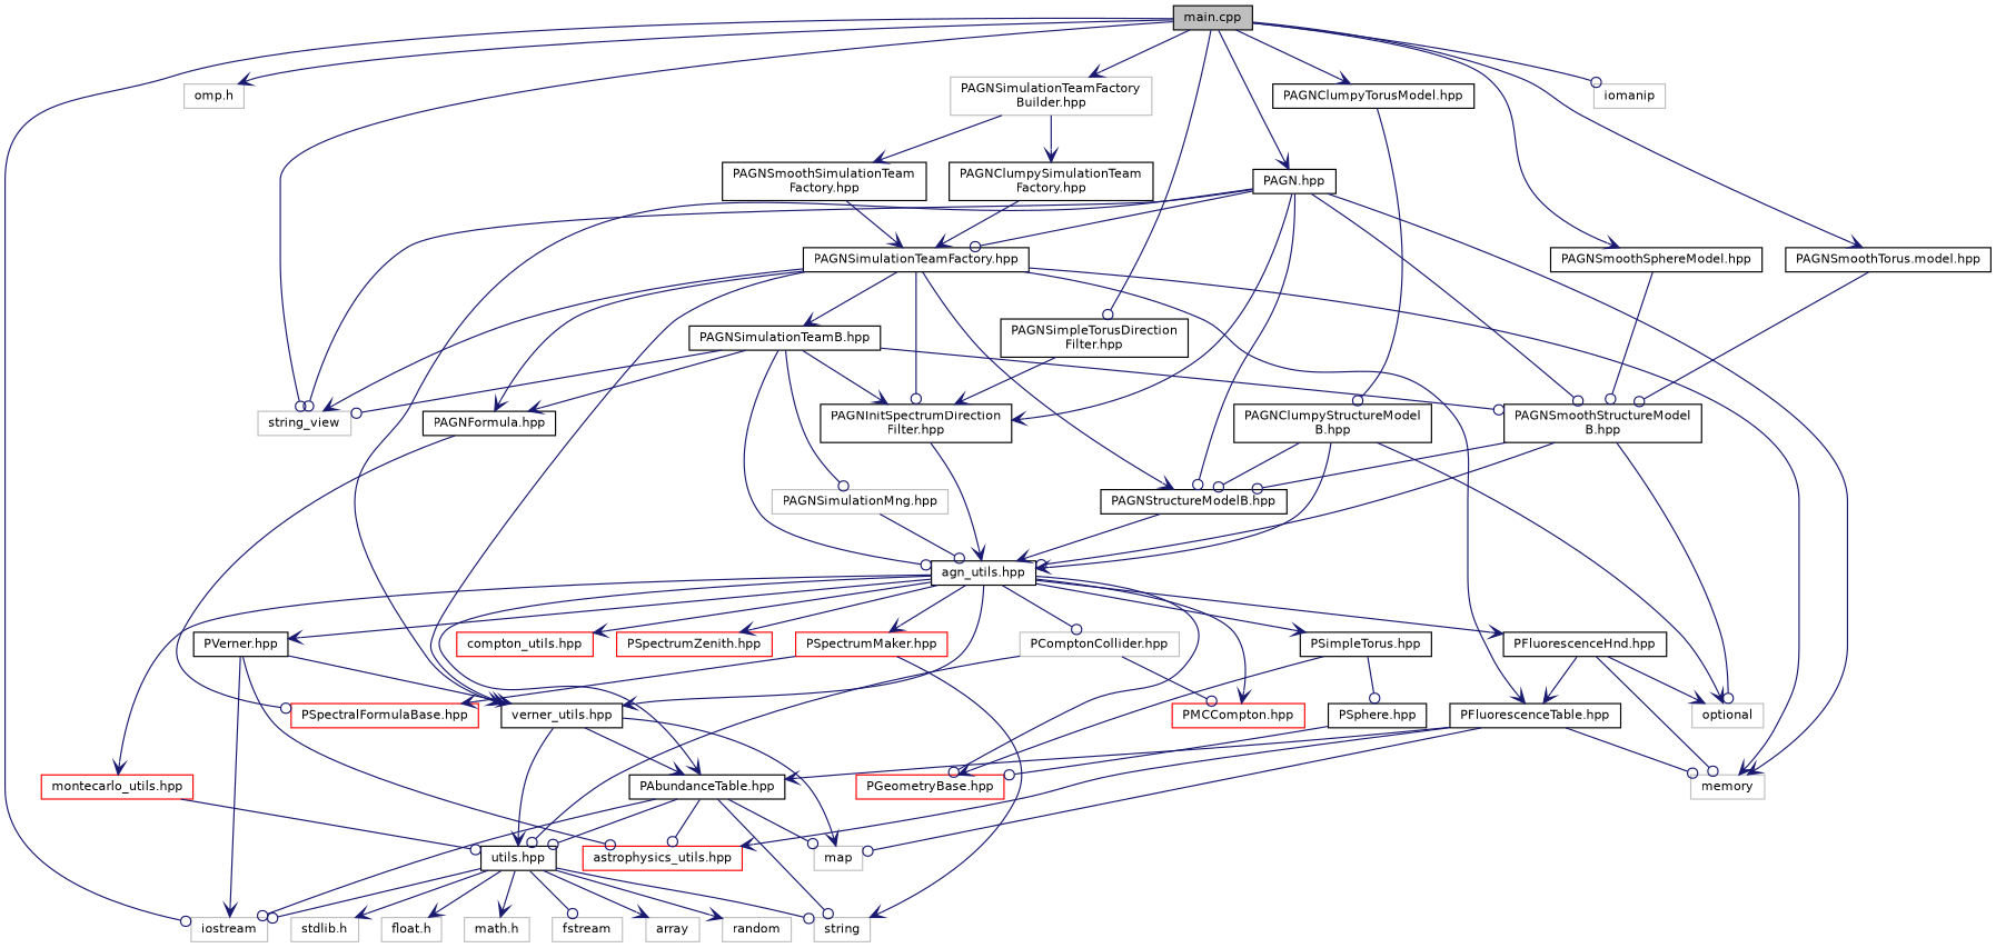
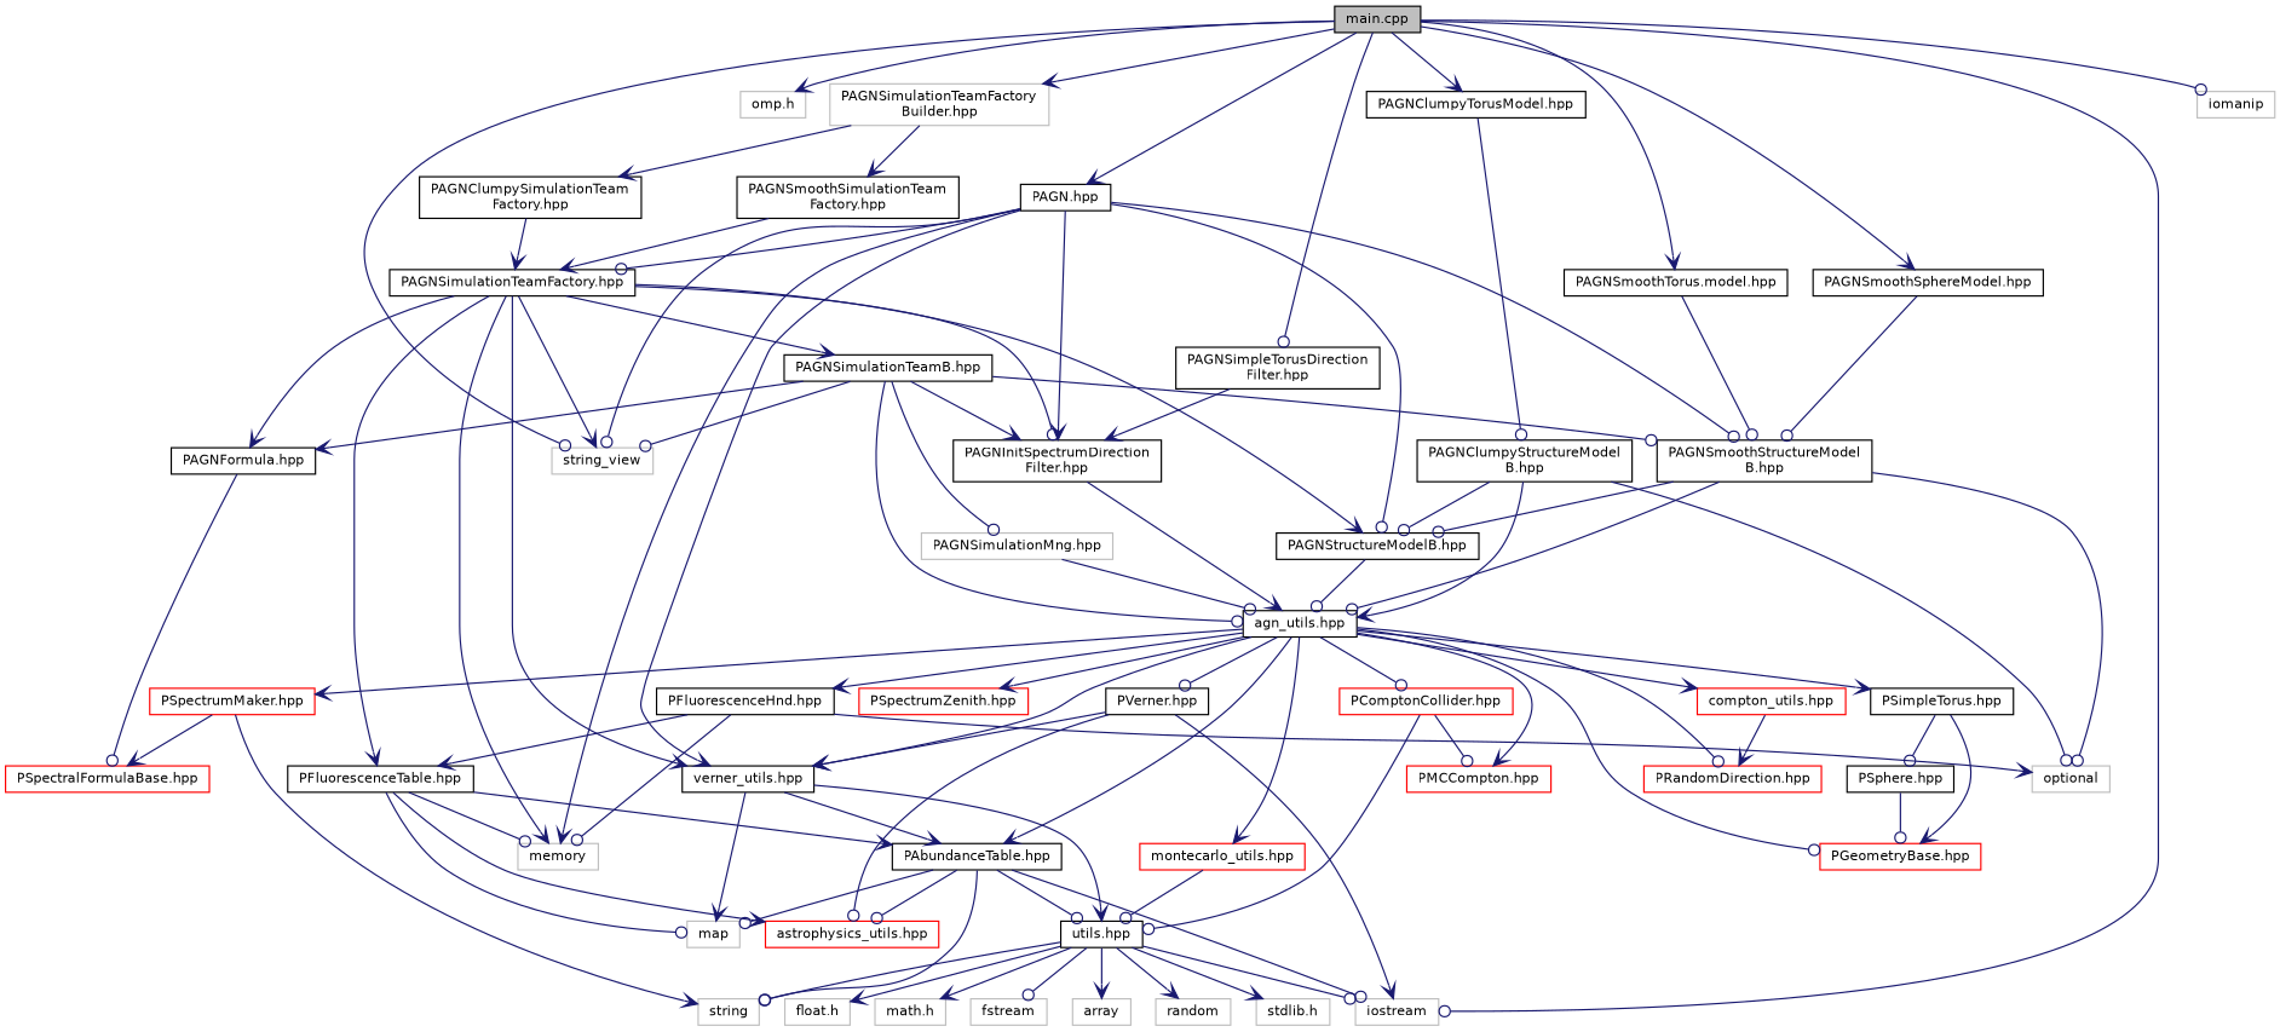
  digraph {
    node [color=black fillcolor=white fontname=Helvetica fontsize=10 shape=record style=filled]
    edge [arrowhead=vee color=midnightblue fontname=Helvetica fontsize=10 labelfontname=Helvetica labelfontsize=10 style=solid]
    n1 [fillcolor=grey75 fontcolor=black height=0.2 label="main.cpp" width=0.4]
    n2 [color=grey75 height=0.2 label=iostream width=0.4]
    n3 [color=grey75 height=0.2 label="omp.h" width=0.4]
    n4 [color=grey75 height=0.2 label=string_view width=0.4]
    n5 [color=grey75 height=0.2 label="PAGNSimulationTeamFactory\lBuilder.hpp" width=0.4]
    n6 [height=0.2 label="PAGN.hpp" width=0.4]
    n7 [height=0.2 label="PAGNSmoothSphereModel.hpp" width=0.4]
    n8 [height=0.2 label="PAGNClumpyTorusModel.hpp" width=0.4]
    n9 [height=0.2 label="PAGNSmoothTorus.model.hpp" width=0.4]
    n10 [height=0.2 label="PAGNSimpleTorusDirection\lFilter.hpp" width=0.4]
    n11 [color=grey75 height=0.2 label=iomanip width=0.4]
    n12 [height=0.2 label="PAGNSmoothSimulationTeam\lFactory.hpp" width=0.4]
    n13 [height=0.2 label="PAGNClumpySimulationTeam\lFactory.hpp" width=0.4]
    n14 [height=0.2 label="PAGNSimulationTeamFactory.hpp" width=0.4]
    n15 [color=grey75 height=0.2 label=memory width=0.4]
    n16 [height=0.2 label="verner_utils.hpp" width=0.4]
    n17 [height=0.2 label="PAGNStructureModelB.hpp" width=0.4]
    n18 [height=0.2 label="PAGNInitSpectrumDirection\lFilter.hpp" width=0.4]
    n19 [height=0.2 label="PAGNSmoothStructureModel\lB.hpp" width=0.4]
    n20 [height=0.2 label="PAGNClumpyStructureModel\lB.hpp" width=0.4]
    n21 [height=0.2 label="PAGNSimulationTeamB.hpp" width=0.4]
    n22 [height=0.2 label="PFluorescenceTable.hpp" width=0.4]
    n23 [height=0.2 label="PAGNFormula.hpp" width=0.4]
    n24 [height=0.2 label="agn_utils.hpp" width=0.4]
    n25 [color=grey75 height=0.2 label="PAGNSimulationMng.hpp" width=0.4]
    n26 [height=0.2 label="PAbundanceTable.hpp" width=0.4]
    n27 [color=red height=0.2 label="astrophysics_utils.hpp" width=0.4]
    n28 [color=grey75 height=0.2 label=map width=0.4]
    n29 [height=0.2 label="utils.hpp" width=0.4]
    n30 [color=red height=0.2 label="PSpectralFormulaBase.hpp" width=0.4]
    n31 [color=red height=0.2 label="PSpectrumMaker.hpp" width=0.4]
    n32 [color=red height=0.2 label="PGeometryBase.hpp" width=0.4]
    n33 [height=0.2 label="PSimpleTorus.hpp" width=0.4]
    n34 [height=0.2 label="PFluorescenceHnd.hpp" width=0.4]
    n35 [height=0.2 label="PVerner.hpp" width=0.4]
-   n36 [color=grey75 height=0.2 label="PComptonCollider.hpp" width=0.4]
+   n36 [color=red height=0.2 label="PComptonCollider.hpp" width=0.4]
    n37 [color=red height=0.2 label="PMCCompton.hpp" width=0.4]
+   n38 [color=red height=0.2 label="PRandomDirection.hpp" width=0.4]
    n39 [color=red height=0.2 label="compton_utils.hpp" width=0.4]
    n40 [color=red height=0.2 label="montecarlo_utils.hpp" width=0.4]
    n41 [color=red height=0.2 label="PSpectrumZenith.hpp" width=0.4]
    n42 [color=grey75 height=0.2 label=optional width=0.4]
    n43 [color=grey75 height=0.2 label=string width=0.4]
    n44 [height=0.2 label="PSphere.hpp" width=0.4]
    n45 [color=grey75 height=0.2 label="stdlib.h" width=0.4]
    n46 [color=grey75 height=0.2 label="float.h" width=0.4]
    n47 [color=grey75 height=0.2 label="math.h" width=0.4]
    n48 [color=grey75 height=0.2 label=fstream width=0.4]
    n49 [color=grey75 height=0.2 label=array width=0.4]
    n50 [color=grey75 height=0.2 label=random width=0.4]
    n1 -> n2 [arrowhead=odot]
    n1 -> n3
    n1 -> n4 [arrowhead=odot]
    n1 -> n5
    n1 -> n6
    n1 -> n7
    n1 -> n8
    n1 -> n9
    n1 -> n10 [arrowhead=odot]
    n1 -> n11 [arrowhead=odot]
    n5 -> n12
    n5 -> n13
    n6 -> n4 [arrowhead=odot]
    n6 -> n14 [arrowhead=odot]
    n6 -> n15
    n6 -> n16
    n6 -> n17 [arrowhead=odot]
    n6 -> n18
    n6 -> n19 [arrowhead=odot]
    n7 -> n19 [arrowhead=odot]
    n8 -> n20 [arrowhead=odot]
    n9 -> n19 [arrowhead=odot]
    n10 -> n18
    n12 -> n14
    n13 -> n14
    n14 -> n4
    n14 -> n15
    n14 -> n16
    n14 -> n17
    n14 -> n18 [arrowhead=odot]
    n14 -> n21
    n14 -> n22
    n14 -> n23
    n16 -> n26
    n16 -> n28
    n16 -> n29
-   n17 -> n24
+   n17 -> n24 [arrowhead=odot]
    n18 -> n24
    n19 -> n17 [arrowhead=odot]
    n19 -> n24 [arrowhead=odot]
    n19 -> n42 [arrowhead=odot]
    n20 -> n17 [arrowhead=odot]
    n20 -> n24
-   n20 -> n42
+   n20 -> n42 [arrowhead=odot]
    n21 -> n4 [arrowhead=odot]
    n21 -> n18
    n21 -> n19 [arrowhead=odot]
    n21 -> n23
    n21 -> n24 [arrowhead=odot]
    n21 -> n25 [arrowhead=odot]
    n22 -> n15 [arrowhead=odot]
    n22 -> n26
    n22 -> n27
    n22 -> n28 [arrowhead=odot]
    n23 -> n30 [arrowhead=odot]
    n24 -> n16
    n24 -> n26
    n24 -> n31
    n24 -> n32 [arrowhead=odot]
    n24 -> n33
    n24 -> n34
-   n24 -> n35
+   n24 -> n35 [arrowhead=odot]
    n24 -> n36 [arrowhead=odot]
    n24 -> n37
+   n24 -> n38 [arrowhead=odot]
    n24 -> n39
    n24 -> n40
    n24 -> n41
    n25 -> n24 [arrowhead=odot]
    n26 -> n2 [arrowhead=odot]
    n26 -> n27 [arrowhead=odot]
    n26 -> n28 [arrowhead=odot]
    n26 -> n29 [arrowhead=odot]
    n26 -> n43 [arrowhead=odot]
    n29 -> n2 [arrowhead=odot]
    n29 -> n43 [arrowhead=odot]
    n29 -> n45
    n29 -> n46
    n29 -> n47
    n29 -> n48 [arrowhead=odot]
    n29 -> n49
    n29 -> n50
    n31 -> n30
    n31 -> n43
    n33 -> n32
    n33 -> n44 [arrowhead=odot]
    n34 -> n15 [arrowhead=odot]
    n34 -> n22
    n34 -> n42
    n35 -> n2
    n35 -> n16
    n35 -> n27 [arrowhead=odot]
    n36 -> n29 [arrowhead=odot]
    n36 -> n37 [arrowhead=odot]
+   n39 -> n38
    n40 -> n29 [arrowhead=odot]
    n44 -> n32 [arrowhead=odot]
  }
